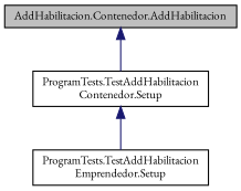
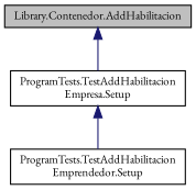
  digraph {
    fontname="EB Garamond"
    rankdir=TB
    node [color=black fillcolor=white fontname="EB Garamond" fontsize=10 shape=record style=filled]
    edge [color=midnightblue dir=back fontname="EB Garamond" fontsize=10 labelfontname=Helvetica labelfontsize=10 style=solid]
-   n1 [fillcolor=grey75 fontcolor=black height=0.2 label="AddHabilitacion.Contenedor.AddHabilitacion" width=0.4]
-   n2 [height=0.2 label="ProgramTests.TestAddHabilitacion\lContenedor.Setup" width=0.4]
+   n1 [fillcolor=grey75 fontcolor=black height=0.2 label="Library.Contenedor.AddHabilitacion" width=0.4]
+   n2 [height=0.2 label="ProgramTests.TestAddHabilitacion\lEmpresa.Setup" width=0.4]
    n3 [height=0.2 label="ProgramTests.TestAddHabilitacion\lEmprendedor.Setup" width=0.4]
    n1 -> n2
    n2 -> n3
  }
